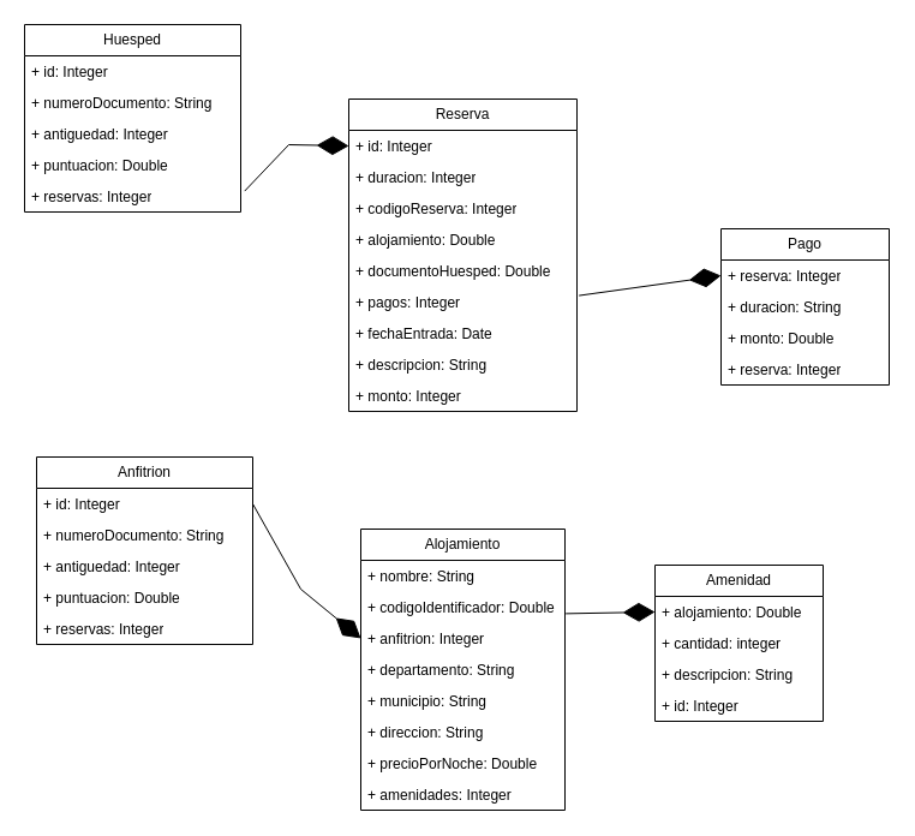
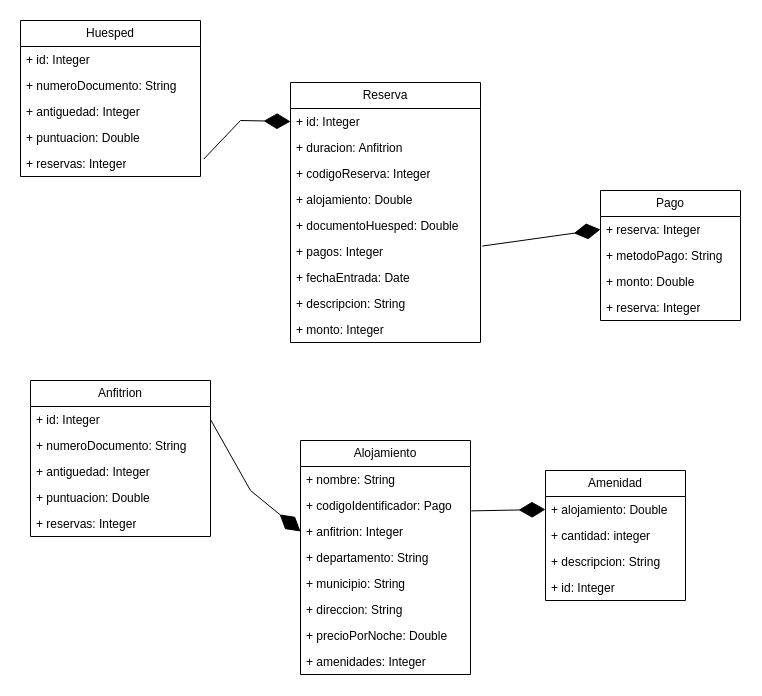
  <mxCell id="0" />
  <mxCell id="1" parent="0" />
  <mxCell id="2" value="Alojamiento" style="swimlane;fontStyle=0;childLayout=stackLayout;horizontal=1;startSize=26;fillColor=none;horizontalStack=0;resizeParent=1;resizeParentMax=0;resizeLast=0;collapsible=1;marginBottom=0;whiteSpace=wrap;html=1;" vertex="1" parent="1"><mxGeometry x="300" y="440" width="170" height="234" as="geometry" /></mxCell>
  <mxCell id="3" value="+ nombre: String" style="text;strokeColor=none;fillColor=none;align=left;verticalAlign=top;spacingLeft=4;spacingRight=4;overflow=hidden;rotatable=0;points=[[0,0.5],[1,0.5]];portConstraint=eastwest;whiteSpace=wrap;html=1;" vertex="1" parent="2"><mxGeometry y="26" width="170" height="26" as="geometry" /></mxCell>
- <mxCell id="4" value="&lt;div&gt;+ codigoIdentificador: Double&lt;/div&gt;&lt;div&gt;&lt;br&gt;&lt;/div&gt;" style="text;strokeColor=none;fillColor=none;align=left;verticalAlign=top;spacingLeft=4;spacingRight=4;overflow=hidden;rotatable=0;points=[[0,0.5],[1,0.5]];portConstraint=eastwest;whiteSpace=wrap;html=1;" vertex="1" parent="2"><mxGeometry y="52" width="170" height="26" as="geometry" /></mxCell>
+ <mxCell id="4" value="&lt;div&gt;+ codigoIdentificador: Pago&lt;/div&gt;&lt;div&gt;&lt;br&gt;&lt;/div&gt;" style="text;strokeColor=none;fillColor=none;align=left;verticalAlign=top;spacingLeft=4;spacingRight=4;overflow=hidden;rotatable=0;points=[[0,0.5],[1,0.5]];portConstraint=eastwest;whiteSpace=wrap;html=1;" vertex="1" parent="2"><mxGeometry y="52" width="170" height="26" as="geometry" /></mxCell>
  <mxCell id="5" value="+ anfitrion: Integer" style="text;strokeColor=none;fillColor=none;align=left;verticalAlign=top;spacingLeft=4;spacingRight=4;overflow=hidden;rotatable=0;points=[[0,0.5],[1,0.5]];portConstraint=eastwest;whiteSpace=wrap;html=1;" vertex="1" parent="2"><mxGeometry y="78" width="170" height="26" as="geometry" /></mxCell>
  <mxCell id="6" value="+ departamento: String" style="text;strokeColor=none;fillColor=none;align=left;verticalAlign=top;spacingLeft=4;spacingRight=4;overflow=hidden;rotatable=0;points=[[0,0.5],[1,0.5]];portConstraint=eastwest;whiteSpace=wrap;html=1;" vertex="1" parent="2"><mxGeometry y="104" width="170" height="26" as="geometry" /></mxCell>
  <mxCell id="7" value="&lt;div&gt;+ municipio: String&lt;/div&gt;&lt;div&gt;&lt;br&gt;&lt;/div&gt;" style="text;strokeColor=none;fillColor=none;align=left;verticalAlign=top;spacingLeft=4;spacingRight=4;overflow=hidden;rotatable=0;points=[[0,0.5],[1,0.5]];portConstraint=eastwest;whiteSpace=wrap;html=1;" vertex="1" parent="2"><mxGeometry y="130" width="170" height="26" as="geometry" /></mxCell>
  <mxCell id="8" value="+ direccion: String" style="text;strokeColor=none;fillColor=none;align=left;verticalAlign=top;spacingLeft=4;spacingRight=4;overflow=hidden;rotatable=0;points=[[0,0.5],[1,0.5]];portConstraint=eastwest;whiteSpace=wrap;html=1;" vertex="1" parent="2"><mxGeometry y="156" width="170" height="26" as="geometry" /></mxCell>
  <mxCell id="9" value="+ precioPorNoche: Double" style="text;strokeColor=none;fillColor=none;align=left;verticalAlign=top;spacingLeft=4;spacingRight=4;overflow=hidden;rotatable=0;points=[[0,0.5],[1,0.5]];portConstraint=eastwest;whiteSpace=wrap;html=1;" vertex="1" parent="2"><mxGeometry y="182" width="170" height="26" as="geometry" /></mxCell>
  <mxCell id="10" value="+ amenidades: Integer" style="text;strokeColor=none;fillColor=none;align=left;verticalAlign=top;spacingLeft=4;spacingRight=4;overflow=hidden;rotatable=0;points=[[0,0.5],[1,0.5]];portConstraint=eastwest;whiteSpace=wrap;html=1;" vertex="1" parent="2"><mxGeometry y="208" width="170" height="26" as="geometry" /></mxCell>
  <mxCell id="11" value="Amenidad" style="swimlane;fontStyle=0;childLayout=stackLayout;horizontal=1;startSize=26;fillColor=none;horizontalStack=0;resizeParent=1;resizeParentMax=0;resizeLast=0;collapsible=1;marginBottom=0;whiteSpace=wrap;html=1;" vertex="1" parent="1"><mxGeometry x="545" y="470" width="140" height="130" as="geometry" /></mxCell>
  <mxCell id="12" value="+ alojamiento: Double" style="text;strokeColor=none;fillColor=none;align=left;verticalAlign=top;spacingLeft=4;spacingRight=4;overflow=hidden;rotatable=0;points=[[0,0.5],[1,0.5]];portConstraint=eastwest;whiteSpace=wrap;html=1;" vertex="1" parent="11"><mxGeometry y="26" width="140" height="26" as="geometry" /></mxCell>
  <mxCell id="13" value="+ cantidad: integer" style="text;strokeColor=none;fillColor=none;align=left;verticalAlign=top;spacingLeft=4;spacingRight=4;overflow=hidden;rotatable=0;points=[[0,0.5],[1,0.5]];portConstraint=eastwest;whiteSpace=wrap;html=1;" vertex="1" parent="11"><mxGeometry y="52" width="140" height="26" as="geometry" /></mxCell>
  <mxCell id="14" value="+ descripcion: String" style="text;strokeColor=none;fillColor=none;align=left;verticalAlign=top;spacingLeft=4;spacingRight=4;overflow=hidden;rotatable=0;points=[[0,0.5],[1,0.5]];portConstraint=eastwest;whiteSpace=wrap;html=1;" vertex="1" parent="11"><mxGeometry y="78" width="140" height="26" as="geometry" /></mxCell>
  <mxCell id="15" value="+ id: Integer" style="text;strokeColor=none;fillColor=none;align=left;verticalAlign=top;spacingLeft=4;spacingRight=4;overflow=hidden;rotatable=0;points=[[0,0.5],[1,0.5]];portConstraint=eastwest;whiteSpace=wrap;html=1;" vertex="1" parent="11"><mxGeometry y="104" width="140" height="26" as="geometry" /></mxCell>
  <mxCell id="16" value="" style="endArrow=diamondThin;endFill=1;endSize=24;html=1;rounded=0;entryX=0;entryY=0.5;entryDx=0;entryDy=0;exitX=1.004;exitY=0.707;exitDx=0;exitDy=0;exitPerimeter=0;" edge="1" parent="1" source="4" target="12"><mxGeometry width="160" relative="1" as="geometry"><mxPoint x="480" y="440" as="sourcePoint" /><mxPoint x="640" y="440" as="targetPoint" /></mxGeometry></mxCell>
  <mxCell id="17" value="Reserva" style="swimlane;fontStyle=0;childLayout=stackLayout;horizontal=1;startSize=26;fillColor=none;horizontalStack=0;resizeParent=1;resizeParentMax=0;resizeLast=0;collapsible=1;marginBottom=0;whiteSpace=wrap;html=1;" vertex="1" parent="1"><mxGeometry x="290" y="82" width="190" height="260" as="geometry" /></mxCell>
  <mxCell id="18" value="+ id: Integer" style="text;strokeColor=none;fillColor=none;align=left;verticalAlign=top;spacingLeft=4;spacingRight=4;overflow=hidden;rotatable=0;points=[[0,0.5],[1,0.5]];portConstraint=eastwest;whiteSpace=wrap;html=1;" vertex="1" parent="17"><mxGeometry y="26" width="190" height="26" as="geometry" /></mxCell>
- <mxCell id="19" value="+ duracion: Integer" style="text;strokeColor=none;fillColor=none;align=left;verticalAlign=top;spacingLeft=4;spacingRight=4;overflow=hidden;rotatable=0;points=[[0,0.5],[1,0.5]];portConstraint=eastwest;whiteSpace=wrap;html=1;" vertex="1" parent="17"><mxGeometry y="52" width="190" height="26" as="geometry" /></mxCell>
+ <mxCell id="19" value="+ duracion: Anfitrion" style="text;strokeColor=none;fillColor=none;align=left;verticalAlign=top;spacingLeft=4;spacingRight=4;overflow=hidden;rotatable=0;points=[[0,0.5],[1,0.5]];portConstraint=eastwest;whiteSpace=wrap;html=1;" vertex="1" parent="17"><mxGeometry y="52" width="190" height="26" as="geometry" /></mxCell>
  <mxCell id="20" value="+ codigoReserva: Integer" style="text;strokeColor=none;fillColor=none;align=left;verticalAlign=top;spacingLeft=4;spacingRight=4;overflow=hidden;rotatable=0;points=[[0,0.5],[1,0.5]];portConstraint=eastwest;whiteSpace=wrap;html=1;" vertex="1" parent="17"><mxGeometry y="78" width="190" height="26" as="geometry" /></mxCell>
  <mxCell id="21" value="+ alojamiento: Double" style="text;strokeColor=none;fillColor=none;align=left;verticalAlign=top;spacingLeft=4;spacingRight=4;overflow=hidden;rotatable=0;points=[[0,0.5],[1,0.5]];portConstraint=eastwest;whiteSpace=wrap;html=1;" vertex="1" parent="17"><mxGeometry y="104" width="190" height="26" as="geometry" /></mxCell>
  <mxCell id="22" value="+ documentoHuesped: Double" style="text;strokeColor=none;fillColor=none;align=left;verticalAlign=top;spacingLeft=4;spacingRight=4;overflow=hidden;rotatable=0;points=[[0,0.5],[1,0.5]];portConstraint=eastwest;whiteSpace=wrap;html=1;" vertex="1" parent="17"><mxGeometry y="130" width="190" height="26" as="geometry" /></mxCell>
  <mxCell id="23" value="+ pagos: Integer" style="text;strokeColor=none;fillColor=none;align=left;verticalAlign=top;spacingLeft=4;spacingRight=4;overflow=hidden;rotatable=0;points=[[0,0.5],[1,0.5]];portConstraint=eastwest;whiteSpace=wrap;html=1;" vertex="1" parent="17"><mxGeometry y="156" width="190" height="26" as="geometry" /></mxCell>
  <mxCell id="24" value="+ fechaEntrada: Date" style="text;strokeColor=none;fillColor=none;align=left;verticalAlign=top;spacingLeft=4;spacingRight=4;overflow=hidden;rotatable=0;points=[[0,0.5],[1,0.5]];portConstraint=eastwest;whiteSpace=wrap;html=1;" vertex="1" parent="17"><mxGeometry y="182" width="190" height="26" as="geometry" /></mxCell>
  <mxCell id="25" value="+ descripcion: String" style="text;strokeColor=none;fillColor=none;align=left;verticalAlign=top;spacingLeft=4;spacingRight=4;overflow=hidden;rotatable=0;points=[[0,0.5],[1,0.5]];portConstraint=eastwest;whiteSpace=wrap;html=1;" vertex="1" parent="17"><mxGeometry y="208" width="190" height="26" as="geometry" /></mxCell>
  <mxCell id="26" value="+ monto: Integer" style="text;strokeColor=none;fillColor=none;align=left;verticalAlign=top;spacingLeft=4;spacingRight=4;overflow=hidden;rotatable=0;points=[[0,0.5],[1,0.5]];portConstraint=eastwest;whiteSpace=wrap;html=1;" vertex="1" parent="17"><mxGeometry y="234" width="190" height="26" as="geometry" /></mxCell>
  <mxCell id="27" value="Pago" style="swimlane;fontStyle=0;childLayout=stackLayout;horizontal=1;startSize=26;fillColor=none;horizontalStack=0;resizeParent=1;resizeParentMax=0;resizeLast=0;collapsible=1;marginBottom=0;whiteSpace=wrap;html=1;" vertex="1" parent="1"><mxGeometry x="600" y="190" width="140" height="130" as="geometry" /></mxCell>
  <mxCell id="28" value="+ reserva: Integer" style="text;strokeColor=none;fillColor=none;align=left;verticalAlign=top;spacingLeft=4;spacingRight=4;overflow=hidden;rotatable=0;points=[[0,0.5],[1,0.5]];portConstraint=eastwest;whiteSpace=wrap;html=1;" vertex="1" parent="27"><mxGeometry y="26" width="140" height="26" as="geometry" /></mxCell>
- <mxCell id="29" value="+ duracion: String" style="text;strokeColor=none;fillColor=none;align=left;verticalAlign=top;spacingLeft=4;spacingRight=4;overflow=hidden;rotatable=0;points=[[0,0.5],[1,0.5]];portConstraint=eastwest;whiteSpace=wrap;html=1;" vertex="1" parent="27"><mxGeometry y="52" width="140" height="26" as="geometry" /></mxCell>
+ <mxCell id="29" value="+ metodoPago: String" style="text;strokeColor=none;fillColor=none;align=left;verticalAlign=top;spacingLeft=4;spacingRight=4;overflow=hidden;rotatable=0;points=[[0,0.5],[1,0.5]];portConstraint=eastwest;whiteSpace=wrap;html=1;" vertex="1" parent="27"><mxGeometry y="52" width="140" height="26" as="geometry" /></mxCell>
  <mxCell id="30" value="+ monto: Double" style="text;strokeColor=none;fillColor=none;align=left;verticalAlign=top;spacingLeft=4;spacingRight=4;overflow=hidden;rotatable=0;points=[[0,0.5],[1,0.5]];portConstraint=eastwest;whiteSpace=wrap;html=1;" vertex="1" parent="27"><mxGeometry y="78" width="140" height="26" as="geometry" /></mxCell>
  <mxCell id="31" value="+ reserva: Integer" style="text;strokeColor=none;fillColor=none;align=left;verticalAlign=top;spacingLeft=4;spacingRight=4;overflow=hidden;rotatable=0;points=[[0,0.5],[1,0.5]];portConstraint=eastwest;whiteSpace=wrap;html=1;" vertex="1" parent="27"><mxGeometry y="104" width="140" height="26" as="geometry" /></mxCell>
  <mxCell id="32" value="" style="endArrow=diamondThin;endFill=1;endSize=24;html=1;rounded=0;exitX=1.009;exitY=0.291;exitDx=0;exitDy=0;entryX=0;entryY=0.5;entryDx=0;entryDy=0;exitPerimeter=0;" edge="1" parent="1" source="23" target="28"><mxGeometry width="160" relative="1" as="geometry"><mxPoint x="480" y="130" as="sourcePoint" /><mxPoint x="640" y="130" as="targetPoint" /><Array as="points" /></mxGeometry></mxCell>
  <mxCell id="33" value="Huesped" style="swimlane;fontStyle=0;childLayout=stackLayout;horizontal=1;startSize=26;fillColor=none;horizontalStack=0;resizeParent=1;resizeParentMax=0;resizeLast=0;collapsible=1;marginBottom=0;whiteSpace=wrap;html=1;" vertex="1" parent="1"><mxGeometry x="20" y="20" width="180" height="156" as="geometry" /></mxCell>
  <mxCell id="34" value="+ id: Integer" style="text;strokeColor=none;fillColor=none;align=left;verticalAlign=top;spacingLeft=4;spacingRight=4;overflow=hidden;rotatable=0;points=[[0,0.5],[1,0.5]];portConstraint=eastwest;whiteSpace=wrap;html=1;" vertex="1" parent="33"><mxGeometry y="26" width="180" height="26" as="geometry" /></mxCell>
  <mxCell id="35" value="+ numeroDocumento: String" style="text;strokeColor=none;fillColor=none;align=left;verticalAlign=top;spacingLeft=4;spacingRight=4;overflow=hidden;rotatable=0;points=[[0,0.5],[1,0.5]];portConstraint=eastwest;whiteSpace=wrap;html=1;" vertex="1" parent="33"><mxGeometry y="52" width="180" height="26" as="geometry" /></mxCell>
  <mxCell id="36" value="+ antiguedad: Integer" style="text;strokeColor=none;fillColor=none;align=left;verticalAlign=top;spacingLeft=4;spacingRight=4;overflow=hidden;rotatable=0;points=[[0,0.5],[1,0.5]];portConstraint=eastwest;whiteSpace=wrap;html=1;" vertex="1" parent="33"><mxGeometry y="78" width="180" height="26" as="geometry" /></mxCell>
  <mxCell id="37" value="+ puntuacion: Double" style="text;strokeColor=none;fillColor=none;align=left;verticalAlign=top;spacingLeft=4;spacingRight=4;overflow=hidden;rotatable=0;points=[[0,0.5],[1,0.5]];portConstraint=eastwest;whiteSpace=wrap;html=1;" vertex="1" parent="33"><mxGeometry y="104" width="180" height="26" as="geometry" /></mxCell>
  <mxCell id="38" value="+ reservas: Integer" style="text;strokeColor=none;fillColor=none;align=left;verticalAlign=top;spacingLeft=4;spacingRight=4;overflow=hidden;rotatable=0;points=[[0,0.5],[1,0.5]];portConstraint=eastwest;whiteSpace=wrap;html=1;" vertex="1" parent="33"><mxGeometry y="130" width="180" height="26" as="geometry" /></mxCell>
  <mxCell id="39" value="" style="endArrow=diamondThin;endFill=1;endSize=24;html=1;rounded=0;entryX=0;entryY=0.5;entryDx=0;entryDy=0;exitX=1.018;exitY=0.33;exitDx=0;exitDy=0;exitPerimeter=0;" edge="1" parent="1" source="38" target="18"><mxGeometry width="160" relative="1" as="geometry"><mxPoint x="210" y="302.63" as="sourcePoint" /><mxPoint x="370" y="302.63" as="targetPoint" /><Array as="points"><mxPoint x="240" y="120" /></Array></mxGeometry></mxCell>
  <mxCell id="40" value="Anfitrion" style="swimlane;fontStyle=0;childLayout=stackLayout;horizontal=1;startSize=26;fillColor=none;horizontalStack=0;resizeParent=1;resizeParentMax=0;resizeLast=0;collapsible=1;marginBottom=0;whiteSpace=wrap;html=1;" vertex="1" parent="1"><mxGeometry x="30" y="380" width="180" height="156" as="geometry" /></mxCell>
  <mxCell id="41" value="+ id: Integer" style="text;strokeColor=none;fillColor=none;align=left;verticalAlign=top;spacingLeft=4;spacingRight=4;overflow=hidden;rotatable=0;points=[[0,0.5],[1,0.5]];portConstraint=eastwest;whiteSpace=wrap;html=1;" vertex="1" parent="40"><mxGeometry y="26" width="180" height="26" as="geometry" /></mxCell>
  <mxCell id="42" value="+ numeroDocumento: String" style="text;strokeColor=none;fillColor=none;align=left;verticalAlign=top;spacingLeft=4;spacingRight=4;overflow=hidden;rotatable=0;points=[[0,0.5],[1,0.5]];portConstraint=eastwest;whiteSpace=wrap;html=1;" vertex="1" parent="40"><mxGeometry y="52" width="180" height="26" as="geometry" /></mxCell>
  <mxCell id="43" value="+ antiguedad: Integer" style="text;strokeColor=none;fillColor=none;align=left;verticalAlign=top;spacingLeft=4;spacingRight=4;overflow=hidden;rotatable=0;points=[[0,0.5],[1,0.5]];portConstraint=eastwest;whiteSpace=wrap;html=1;" vertex="1" parent="40"><mxGeometry y="78" width="180" height="26" as="geometry" /></mxCell>
  <mxCell id="44" value="+ puntuacion: Double" style="text;strokeColor=none;fillColor=none;align=left;verticalAlign=top;spacingLeft=4;spacingRight=4;overflow=hidden;rotatable=0;points=[[0,0.5],[1,0.5]];portConstraint=eastwest;whiteSpace=wrap;html=1;" vertex="1" parent="40"><mxGeometry y="104" width="180" height="26" as="geometry" /></mxCell>
  <mxCell id="45" value="+ reservas: Integer" style="text;strokeColor=none;fillColor=none;align=left;verticalAlign=top;spacingLeft=4;spacingRight=4;overflow=hidden;rotatable=0;points=[[0,0.5],[1,0.5]];portConstraint=eastwest;whiteSpace=wrap;html=1;" vertex="1" parent="40"><mxGeometry y="130" width="180" height="26" as="geometry" /></mxCell>
  <mxCell id="46" value="" style="endArrow=diamondThin;endFill=1;endSize=24;html=1;rounded=0;entryX=0;entryY=0.5;entryDx=0;entryDy=0;exitX=1;exitY=0.5;exitDx=0;exitDy=0;" edge="1" parent="1" source="41" target="5"><mxGeometry width="160" relative="1" as="geometry"><mxPoint x="180" y="630" as="sourcePoint" /><mxPoint x="340" y="630" as="targetPoint" /><Array as="points"><mxPoint x="250" y="490" /></Array></mxGeometry></mxCell>
